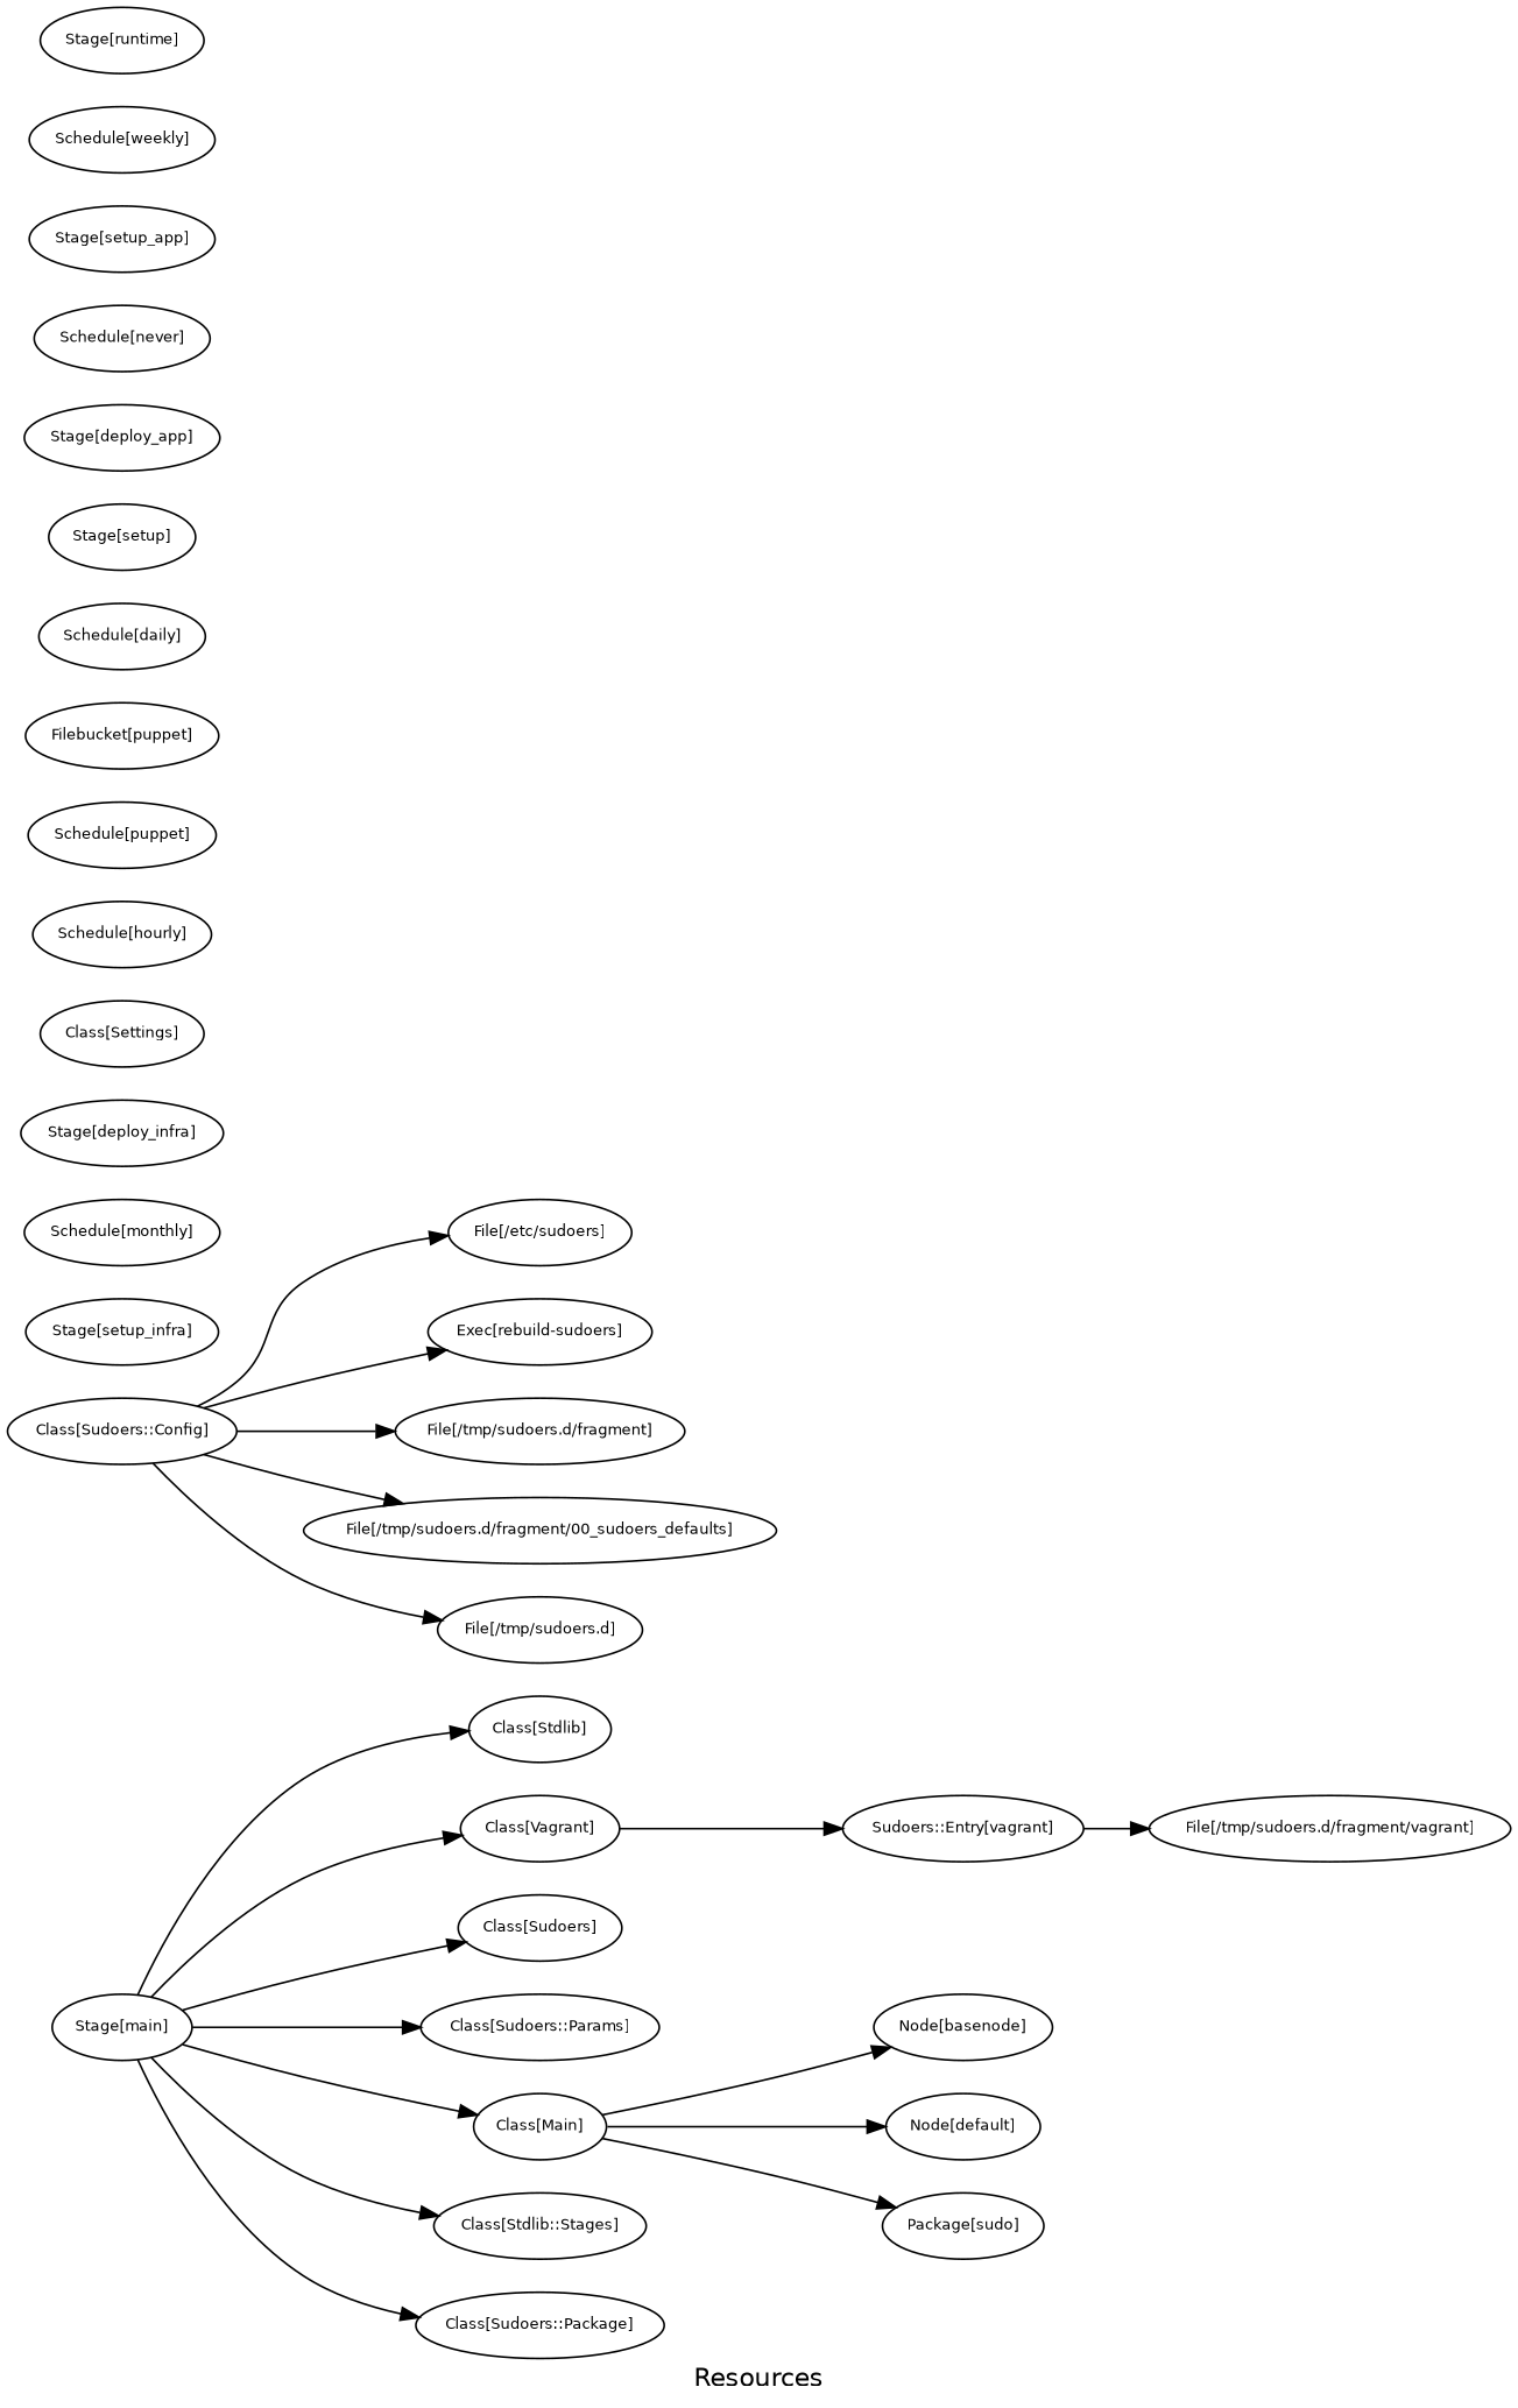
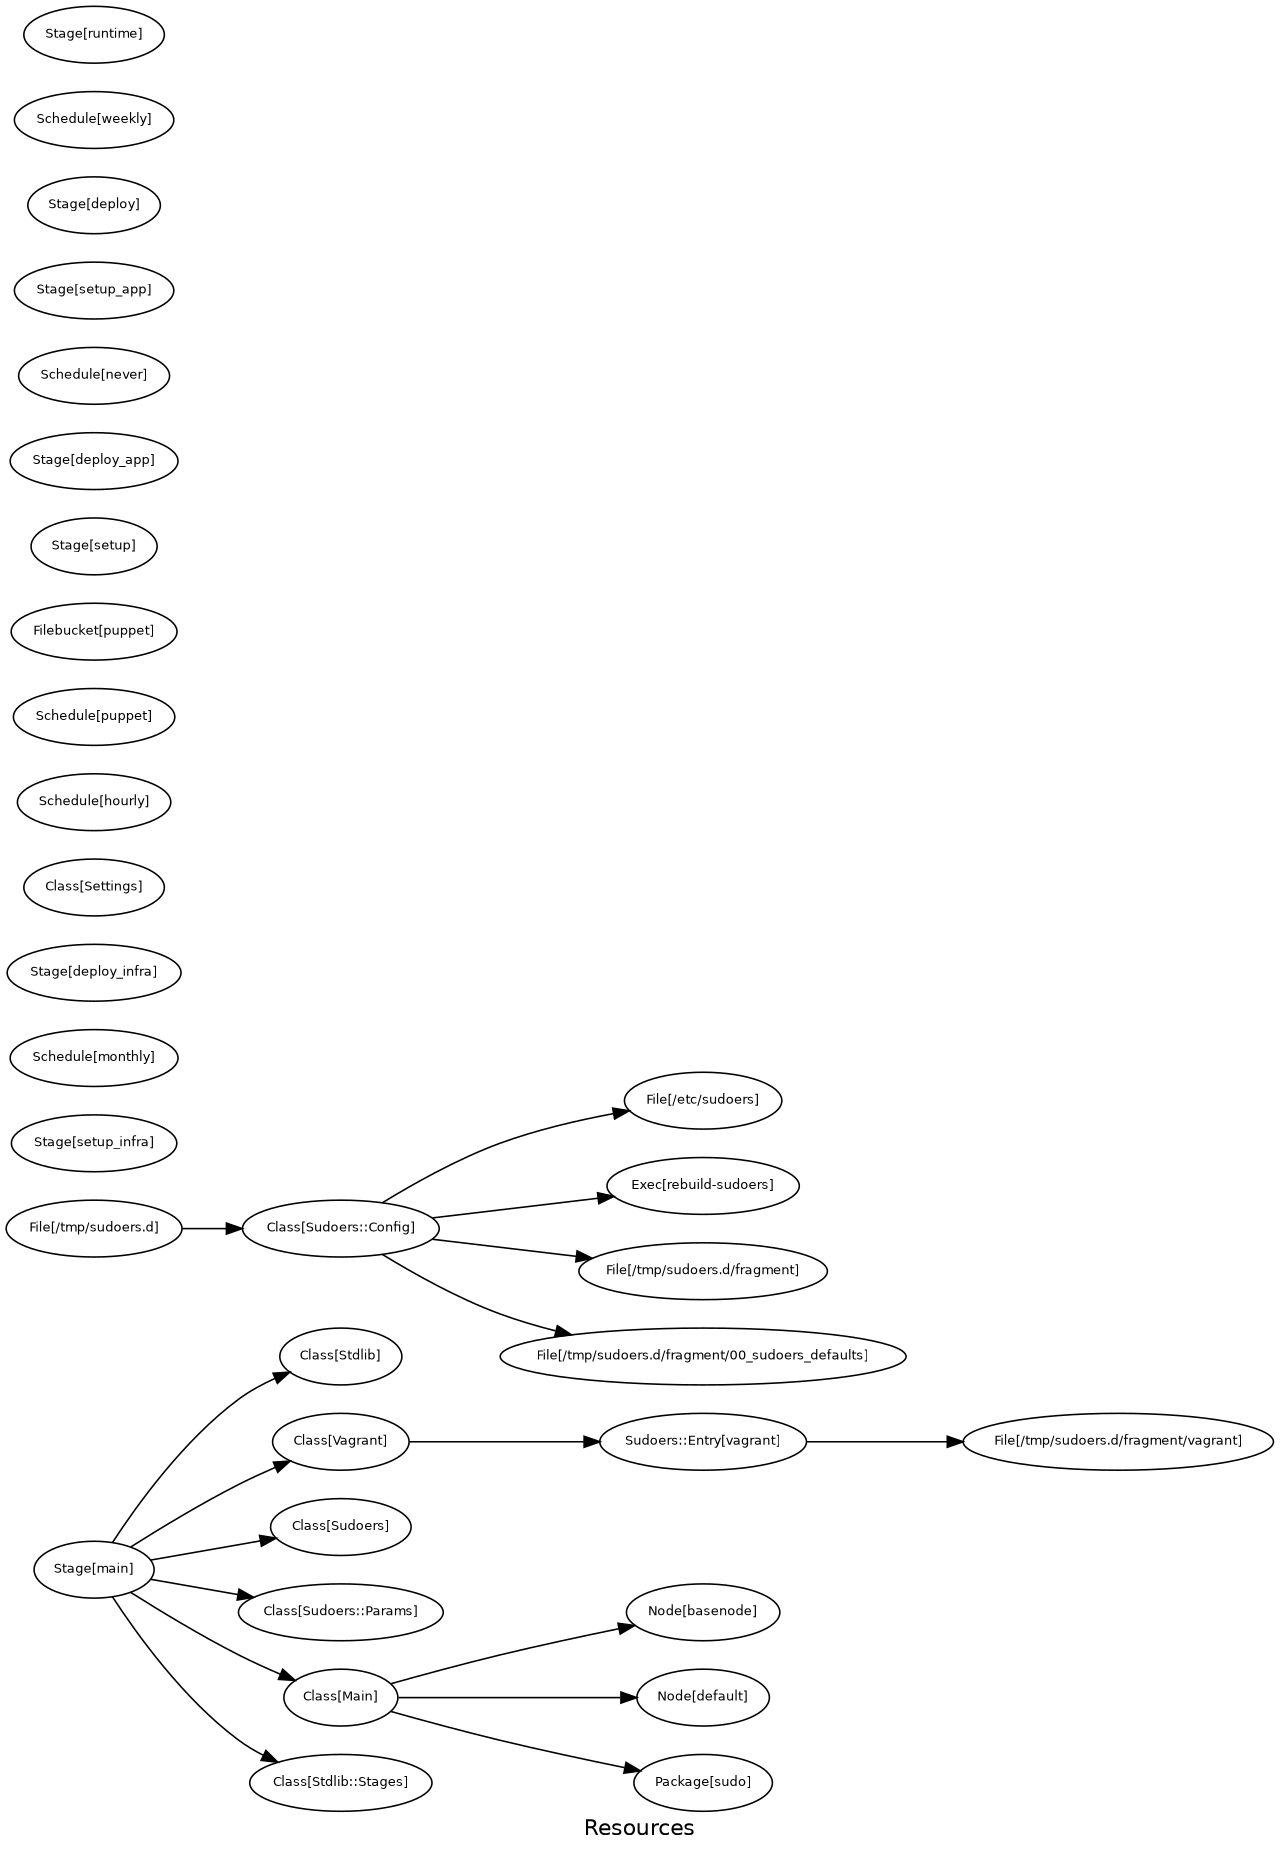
  digraph {
    fontname="DejaVu Sans"
    label=Resources
    rankdir=LR
    node [fontname="DejaVu Sans" fontsize=8]
    edge [fontname="DejaVu Sans" fontsize=8]
    n1 [label="Class[Stdlib]"]
    n2 [label="File[/etc/sudoers]"]
    n3 [label="Sudoers::Entry[vagrant]"]
    n4 [label="File[/tmp/sudoers.d/fragment/vagrant]"]
    n5 [label="Class[Vagrant]"]
    n6 [label="Stage[setup_infra]"]
    n7 [label="Schedule[monthly]"]
    n8 [label="Node[basenode]"]
    n9 [label="Stage[deploy_infra]"]
    n10 [label="Exec[rebuild-sudoers]"]
    n11 [label="Class[Settings]"]
    n12 [label="Node[default]"]
    n13 [label="Schedule[hourly]"]
    n14 [label="Schedule[puppet]"]
    n15 [label="Class[Sudoers]"]
    n16 [label="Class[Sudoers::Params]"]
    n17 [label="Class[Sudoers::Config]"]
    n18 [label="File[/tmp/sudoers.d/fragment]"]
    n19 [label="File[/tmp/sudoers.d/fragment/00_sudoers_defaults]"]
    n20 [label="File[/tmp/sudoers.d]"]
    n21 [label="Filebucket[puppet]"]
    n22 [label="Stage[main]"]
    n23 [label="Class[Main]"]
    n24 [label="Class[Stdlib::Stages]"]
-   n25 [label="Class[Sudoers::Package]"]
    n26 [label="Package[sudo]"]
-   n27 [label="Schedule[daily]"]
    n28 [label="Stage[setup]"]
    n29 [label="Stage[deploy_app]"]
    n30 [label="Schedule[never]"]
    n31 [label="Stage[setup_app]"]
+   n32 [label="Stage[deploy]"]
    n33 [label="Schedule[weekly]"]
    n34 [label="Stage[runtime]"]
    n3 -> n4
    n5 -> n3
    n17 -> n2
    n17 -> n10
    n17 -> n18
    n17 -> n19
-   n17 -> n20
+   n20 -> n17
    n22 -> n1
    n22 -> n5
    n22 -> n15
    n22 -> n16
    n22 -> n23
    n22 -> n24
-   n22 -> n25
    n23 -> n8
    n23 -> n12
    n23 -> n26
  }
